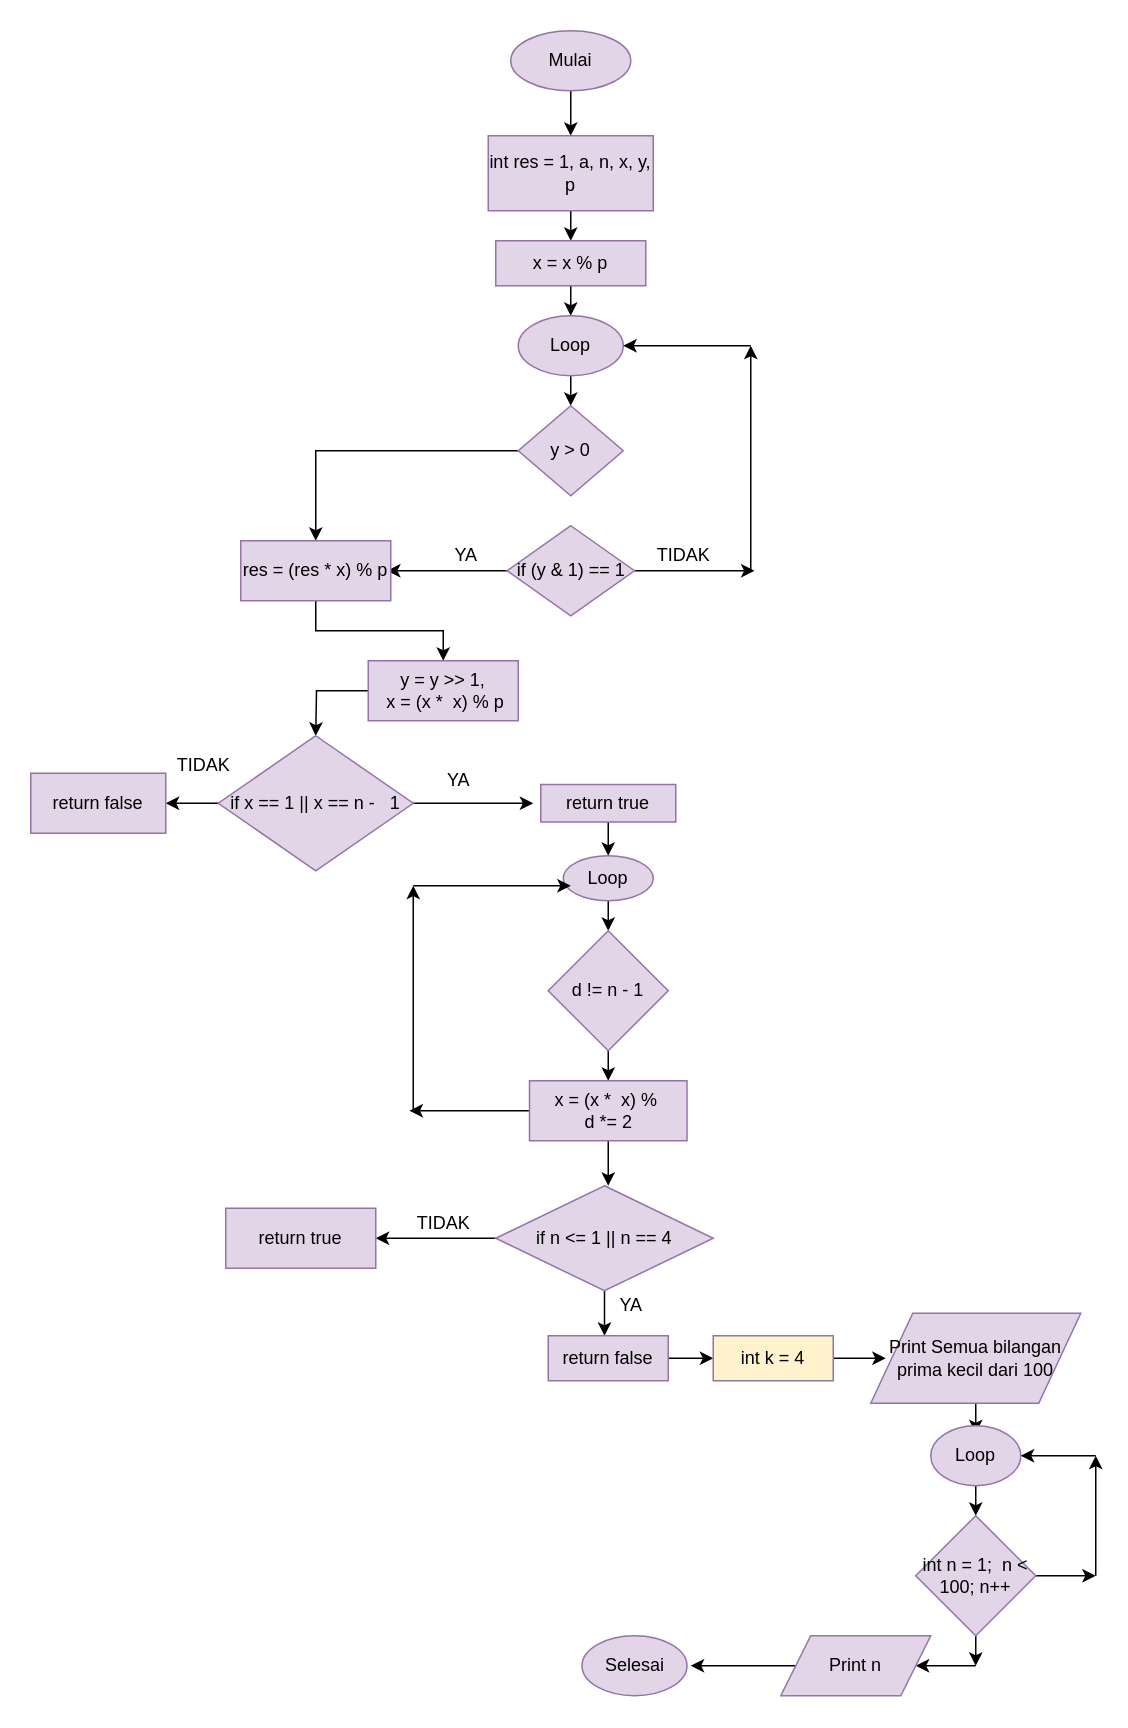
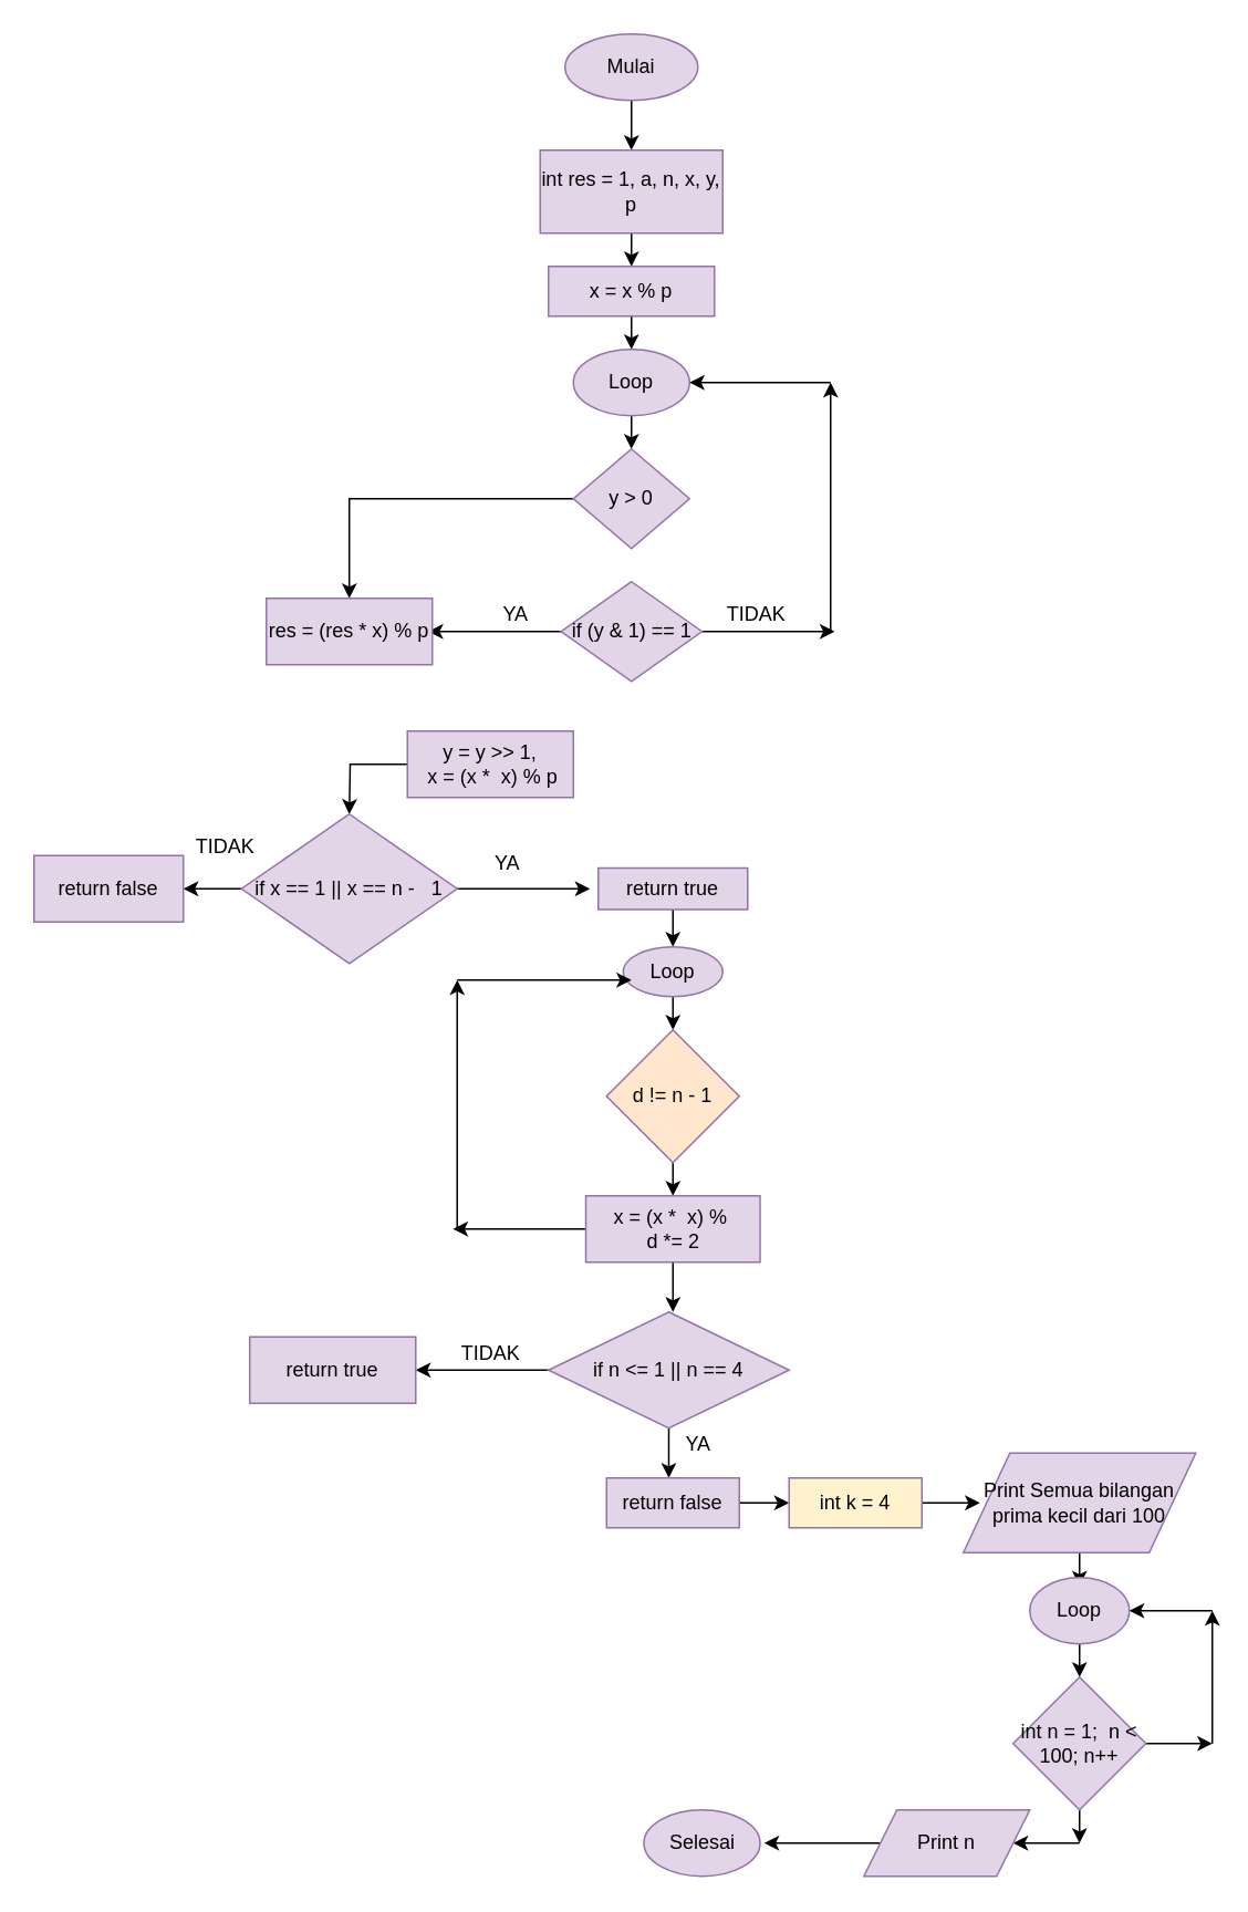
  <mxCell id="0" />
  <mxCell id="1" parent="0" />
  <mxCell id="2" style="edgeStyle=orthogonalEdgeStyle;rounded=0;orthogonalLoop=1;jettySize=auto;html=1;" edge="1" parent="1" source="3"><mxGeometry relative="1" as="geometry"><mxPoint x="380" y="90" as="targetPoint" /></mxGeometry></mxCell>
  <mxCell id="3" value="Mulai" style="ellipse;whiteSpace=wrap;html=1;fillColor=#e1d5e7;strokeColor=#9673a6;" vertex="1" parent="1"><mxGeometry x="340" y="20" width="80" height="40" as="geometry" /></mxCell>
  <mxCell id="4" value="" style="edgeStyle=orthogonalEdgeStyle;rounded=0;orthogonalLoop=1;jettySize=auto;html=1;" edge="1" parent="1" source="5"><mxGeometry relative="1" as="geometry"><mxPoint x="380" y="160" as="targetPoint" /></mxGeometry></mxCell>
  <mxCell id="5" value="int res = 1, a, n, x, y, p" style="rounded=0;whiteSpace=wrap;html=1;fillColor=#e1d5e7;strokeColor=#9673a6;" vertex="1" parent="1"><mxGeometry x="325" y="90" width="110" height="50" as="geometry" /></mxCell>
  <mxCell id="6" value="" style="edgeStyle=orthogonalEdgeStyle;rounded=0;orthogonalLoop=1;jettySize=auto;html=1;" edge="1" parent="1" source="7"><mxGeometry relative="1" as="geometry"><mxPoint x="380" y="210" as="targetPoint" /></mxGeometry></mxCell>
  <mxCell id="7" value="x = x % p" style="rounded=0;whiteSpace=wrap;html=1;fillColor=#e1d5e7;strokeColor=#9673a6;" vertex="1" parent="1"><mxGeometry x="330" y="160" width="100" height="30" as="geometry" /></mxCell>
  <mxCell id="8" value="" style="edgeStyle=orthogonalEdgeStyle;rounded=0;orthogonalLoop=1;jettySize=auto;html=1;" edge="1" parent="1" source="9"><mxGeometry relative="1" as="geometry"><mxPoint x="380" y="270" as="targetPoint" /></mxGeometry></mxCell>
  <mxCell id="9" value="Loop" style="ellipse;whiteSpace=wrap;html=1;fillColor=#e1d5e7;strokeColor=#9673a6;" vertex="1" parent="1"><mxGeometry x="345" y="210" width="70" height="40" as="geometry" /></mxCell>
  <mxCell id="10" value="" style="edgeStyle=orthogonalEdgeStyle;rounded=0;orthogonalLoop=1;jettySize=auto;html=1;" edge="1" parent="1" source="11" target="17"><mxGeometry relative="1" as="geometry" /></mxCell>
  <mxCell id="11" value="y &amp;gt; 0" style="rhombus;whiteSpace=wrap;html=1;fillColor=#e1d5e7;strokeColor=#9673a6;" vertex="1" parent="1"><mxGeometry x="345" y="270" width="70" height="60" as="geometry" /></mxCell>
  <mxCell id="12" value="" style="edgeStyle=orthogonalEdgeStyle;rounded=0;orthogonalLoop=1;jettySize=auto;html=1;" edge="1" parent="1" source="14"><mxGeometry relative="1" as="geometry"><mxPoint x="257.5" y="380" as="targetPoint" /></mxGeometry></mxCell>
  <mxCell id="13" value="" style="edgeStyle=orthogonalEdgeStyle;rounded=0;orthogonalLoop=1;jettySize=auto;html=1;" edge="1" parent="1" source="14"><mxGeometry relative="1" as="geometry"><mxPoint x="502.5" y="380" as="targetPoint" /></mxGeometry></mxCell>
  <mxCell id="14" value="if&amp;nbsp;(y &amp;amp; 1) == 1" style="rhombus;whiteSpace=wrap;html=1;fillColor=#e1d5e7;strokeColor=#9673a6;" vertex="1" parent="1"><mxGeometry x="337.5" y="350" width="85" height="60" as="geometry" /></mxCell>
  <mxCell id="15" value="YA" style="text;html=1;align=center;verticalAlign=middle;resizable=0;points=[];autosize=1;" vertex="1" parent="1"><mxGeometry x="295" y="360" width="30" height="20" as="geometry" /></mxCell>
- <mxCell id="16" value="" style="edgeStyle=orthogonalEdgeStyle;rounded=0;orthogonalLoop=1;jettySize=auto;html=1;" edge="1" parent="1" source="17" target="19"><mxGeometry relative="1" as="geometry" /></mxCell>
  <mxCell id="17" value="res = (res * x) % p" style="rounded=0;whiteSpace=wrap;html=1;fillColor=#e1d5e7;strokeColor=#9673a6;" vertex="1" parent="1"><mxGeometry x="160" y="360" width="100" height="40" as="geometry" /></mxCell>
  <mxCell id="18" value="" style="edgeStyle=orthogonalEdgeStyle;rounded=0;orthogonalLoop=1;jettySize=auto;html=1;" edge="1" parent="1" source="19"><mxGeometry relative="1" as="geometry"><mxPoint x="210" y="490" as="targetPoint" /></mxGeometry></mxCell>
  <mxCell id="19" value="&lt;div&gt;y = y &amp;gt;&amp;gt; 1,&lt;/div&gt;&lt;div&gt;&lt;span&gt;&amp;nbsp;x = (x *&amp;nbsp; x) % p&lt;/span&gt;&lt;/div&gt;" style="rounded=0;whiteSpace=wrap;html=1;fillColor=#e1d5e7;strokeColor=#9673a6;" vertex="1" parent="1"><mxGeometry x="245" y="440" width="100" height="40" as="geometry" /></mxCell>
  <mxCell id="20" value="" style="edgeStyle=orthogonalEdgeStyle;rounded=0;orthogonalLoop=1;jettySize=auto;html=1;" edge="1" parent="1" source="22"><mxGeometry relative="1" as="geometry"><mxPoint x="110" y="535" as="targetPoint" /></mxGeometry></mxCell>
  <mxCell id="21" value="" style="edgeStyle=orthogonalEdgeStyle;rounded=0;orthogonalLoop=1;jettySize=auto;html=1;" edge="1" parent="1" source="22"><mxGeometry relative="1" as="geometry"><mxPoint x="355" y="535" as="targetPoint" /></mxGeometry></mxCell>
  <mxCell id="22" value="if&amp;nbsp;x == 1 || x == n -&amp;nbsp; &amp;nbsp;1" style="rhombus;whiteSpace=wrap;html=1;fillColor=#e1d5e7;strokeColor=#9673a6;" vertex="1" parent="1"><mxGeometry x="145" y="490" width="130" height="90" as="geometry" /></mxCell>
  <mxCell id="23" value="YA" style="text;html=1;align=center;verticalAlign=middle;resizable=0;points=[];autosize=1;" vertex="1" parent="1"><mxGeometry x="290" y="510" width="30" height="20" as="geometry" /></mxCell>
  <mxCell id="24" value="TIDAK" style="text;html=1;align=center;verticalAlign=middle;resizable=0;points=[];autosize=1;" vertex="1" parent="1"><mxGeometry x="110" y="500" width="50" height="20" as="geometry" /></mxCell>
  <mxCell id="25" value="" style="edgeStyle=orthogonalEdgeStyle;rounded=0;orthogonalLoop=1;jettySize=auto;html=1;" edge="1" parent="1" source="26"><mxGeometry relative="1" as="geometry"><mxPoint x="405" y="570" as="targetPoint" /></mxGeometry></mxCell>
  <mxCell id="26" value="return true" style="rounded=0;whiteSpace=wrap;html=1;fillColor=#e1d5e7;strokeColor=#9673a6;" vertex="1" parent="1"><mxGeometry x="360" y="522.5" width="90" height="25" as="geometry" /></mxCell>
  <mxCell id="27" value="return false" style="rounded=0;whiteSpace=wrap;html=1;fillColor=#e1d5e7;strokeColor=#9673a6;" vertex="1" parent="1"><mxGeometry x="20" y="515" width="90" height="40" as="geometry" /></mxCell>
  <mxCell id="28" value="" style="endArrow=classic;html=1;" edge="1" parent="1"><mxGeometry width="50" height="50" relative="1" as="geometry"><mxPoint x="500" y="380" as="sourcePoint" /><mxPoint x="500" y="230" as="targetPoint" /></mxGeometry></mxCell>
  <mxCell id="29" value="" style="endArrow=classic;html=1;entryX=1;entryY=0.5;entryDx=0;entryDy=0;" edge="1" parent="1" target="9"><mxGeometry width="50" height="50" relative="1" as="geometry"><mxPoint x="500" y="230" as="sourcePoint" /><mxPoint x="550" y="170" as="targetPoint" /></mxGeometry></mxCell>
  <mxCell id="30" value="TIDAK" style="text;html=1;align=center;verticalAlign=middle;resizable=0;points=[];autosize=1;" vertex="1" parent="1"><mxGeometry x="430" y="360" width="50" height="20" as="geometry" /></mxCell>
  <mxCell id="31" value="" style="edgeStyle=orthogonalEdgeStyle;rounded=0;orthogonalLoop=1;jettySize=auto;html=1;" edge="1" parent="1" source="32"><mxGeometry relative="1" as="geometry"><mxPoint x="405" y="620" as="targetPoint" /></mxGeometry></mxCell>
  <mxCell id="32" value="Loop" style="ellipse;whiteSpace=wrap;html=1;fillColor=#e1d5e7;strokeColor=#9673a6;" vertex="1" parent="1"><mxGeometry x="375" y="570" width="60" height="30" as="geometry" /></mxCell>
  <mxCell id="33" value="" style="edgeStyle=orthogonalEdgeStyle;rounded=0;orthogonalLoop=1;jettySize=auto;html=1;" edge="1" parent="1" source="34"><mxGeometry relative="1" as="geometry"><mxPoint x="405" y="720" as="targetPoint" /></mxGeometry></mxCell>
- <mxCell id="34" value="d != n - 1" style="rhombus;whiteSpace=wrap;html=1;fillColor=#e1d5e7;strokeColor=#9673a6;" vertex="1" parent="1"><mxGeometry x="365" y="620" width="80" height="80" as="geometry" /></mxCell>
+ <mxCell id="34" value="d != n - 1" style="rhombus;whiteSpace=wrap;html=1;fillColor=#ffe6cc;strokeColor=#9673a6;" vertex="1" parent="1"><mxGeometry x="365" y="620" width="80" height="80" as="geometry" /></mxCell>
  <mxCell id="35" value="" style="edgeStyle=orthogonalEdgeStyle;rounded=0;orthogonalLoop=1;jettySize=auto;html=1;" edge="1" parent="1" source="37"><mxGeometry relative="1" as="geometry"><mxPoint x="272.5" y="740" as="targetPoint" /></mxGeometry></mxCell>
  <mxCell id="36" value="" style="edgeStyle=orthogonalEdgeStyle;rounded=0;orthogonalLoop=1;jettySize=auto;html=1;" edge="1" parent="1" source="37"><mxGeometry relative="1" as="geometry"><mxPoint x="405" y="790" as="targetPoint" /></mxGeometry></mxCell>
  <mxCell id="37" value="&lt;div&gt;x = (x *&amp;nbsp; x) %&amp;nbsp;&lt;/div&gt;&lt;div&gt;&lt;span&gt;d *= 2&lt;/span&gt;&lt;/div&gt;" style="rounded=0;whiteSpace=wrap;html=1;fillColor=#e1d5e7;strokeColor=#9673a6;" vertex="1" parent="1"><mxGeometry x="352.5" y="720" width="105" height="40" as="geometry" /></mxCell>
  <mxCell id="38" value="" style="endArrow=classic;html=1;" edge="1" parent="1"><mxGeometry width="50" height="50" relative="1" as="geometry"><mxPoint x="275" y="740" as="sourcePoint" /><mxPoint x="275" y="590" as="targetPoint" /></mxGeometry></mxCell>
  <mxCell id="39" value="" style="endArrow=classic;html=1;" edge="1" parent="1"><mxGeometry width="50" height="50" relative="1" as="geometry"><mxPoint x="275" y="590" as="sourcePoint" /><mxPoint x="380" y="590" as="targetPoint" /></mxGeometry></mxCell>
  <mxCell id="40" value="" style="edgeStyle=orthogonalEdgeStyle;rounded=0;orthogonalLoop=1;jettySize=auto;html=1;" edge="1" parent="1" source="42"><mxGeometry relative="1" as="geometry"><mxPoint x="250" y="825" as="targetPoint" /></mxGeometry></mxCell>
  <mxCell id="41" value="" style="edgeStyle=orthogonalEdgeStyle;rounded=0;orthogonalLoop=1;jettySize=auto;html=1;" edge="1" parent="1" source="42"><mxGeometry relative="1" as="geometry"><mxPoint x="402.5" y="890" as="targetPoint" /></mxGeometry></mxCell>
  <mxCell id="42" value="if&amp;nbsp;n &amp;lt;= 1 || n == 4" style="rhombus;whiteSpace=wrap;html=1;fillColor=#e1d5e7;strokeColor=#9673a6;" vertex="1" parent="1"><mxGeometry x="330" y="790" width="145" height="70" as="geometry" /></mxCell>
  <mxCell id="43" value="return true" style="rounded=0;whiteSpace=wrap;html=1;fillColor=#e1d5e7;strokeColor=#9673a6;" vertex="1" parent="1"><mxGeometry x="150" y="805" width="100" height="40" as="geometry" /></mxCell>
  <mxCell id="44" value="TIDAK" style="text;html=1;align=center;verticalAlign=middle;resizable=0;points=[];autosize=1;" vertex="1" parent="1"><mxGeometry x="270" y="805" width="50" height="20" as="geometry" /></mxCell>
  <mxCell id="45" value="" style="edgeStyle=orthogonalEdgeStyle;rounded=0;orthogonalLoop=1;jettySize=auto;html=1;" edge="1" parent="1" source="46" target="48"><mxGeometry relative="1" as="geometry" /></mxCell>
  <mxCell id="46" value="return false" style="rounded=0;whiteSpace=wrap;html=1;fillColor=#e1d5e7;strokeColor=#9673a6;" vertex="1" parent="1"><mxGeometry x="365" y="890" width="80" height="30" as="geometry" /></mxCell>
  <mxCell id="47" value="" style="edgeStyle=orthogonalEdgeStyle;rounded=0;orthogonalLoop=1;jettySize=auto;html=1;" edge="1" parent="1" source="48"><mxGeometry relative="1" as="geometry"><mxPoint x="590" y="905" as="targetPoint" /></mxGeometry></mxCell>
  <mxCell id="48" value="int k = 4" style="rounded=0;whiteSpace=wrap;html=1;fillColor=#fff2cc;strokeColor=#9673a6;" vertex="1" parent="1"><mxGeometry x="475" y="890" width="80" height="30" as="geometry" /></mxCell>
  <mxCell id="49" value="YA" style="text;html=1;align=center;verticalAlign=middle;resizable=0;points=[];autosize=1;" vertex="1" parent="1"><mxGeometry x="405" y="860" width="30" height="20" as="geometry" /></mxCell>
  <mxCell id="50" value="" style="edgeStyle=orthogonalEdgeStyle;rounded=0;orthogonalLoop=1;jettySize=auto;html=1;" edge="1" parent="1" source="51"><mxGeometry relative="1" as="geometry"><mxPoint x="650" y="955" as="targetPoint" /></mxGeometry></mxCell>
  <mxCell id="51" value="Print&amp;nbsp;Semua bilangan prima kecil dari 100" style="shape=parallelogram;perimeter=parallelogramPerimeter;whiteSpace=wrap;html=1;fillColor=#e1d5e7;strokeColor=#9673a6;" vertex="1" parent="1"><mxGeometry x="580" y="875" width="140" height="60" as="geometry" /></mxCell>
  <mxCell id="52" value="" style="edgeStyle=orthogonalEdgeStyle;rounded=0;orthogonalLoop=1;jettySize=auto;html=1;" edge="1" parent="1" source="53"><mxGeometry relative="1" as="geometry"><mxPoint x="650" y="1010" as="targetPoint" /></mxGeometry></mxCell>
  <mxCell id="53" value="Loop" style="ellipse;whiteSpace=wrap;html=1;fillColor=#e1d5e7;strokeColor=#9673a6;" vertex="1" parent="1"><mxGeometry x="620" y="950" width="60" height="40" as="geometry" /></mxCell>
  <mxCell id="54" value="" style="edgeStyle=orthogonalEdgeStyle;rounded=0;orthogonalLoop=1;jettySize=auto;html=1;" edge="1" parent="1" source="56"><mxGeometry relative="1" as="geometry"><mxPoint x="650" y="1110" as="targetPoint" /></mxGeometry></mxCell>
  <mxCell id="55" value="" style="edgeStyle=orthogonalEdgeStyle;rounded=0;orthogonalLoop=1;jettySize=auto;html=1;" edge="1" parent="1" source="56"><mxGeometry relative="1" as="geometry"><mxPoint x="730" y="1050" as="targetPoint" /></mxGeometry></mxCell>
  <mxCell id="56" value="int n = 1;&amp;nbsp; n &amp;lt; 100; n++" style="rhombus;whiteSpace=wrap;html=1;fillColor=#e1d5e7;strokeColor=#9673a6;" vertex="1" parent="1"><mxGeometry x="610" y="1010" width="80" height="80" as="geometry" /></mxCell>
  <mxCell id="57" value="" style="endArrow=classic;html=1;" edge="1" parent="1"><mxGeometry width="50" height="50" relative="1" as="geometry"><mxPoint x="650" y="1110" as="sourcePoint" /><mxPoint x="610" y="1110" as="targetPoint" /></mxGeometry></mxCell>
  <mxCell id="58" value="" style="endArrow=classic;html=1;" edge="1" parent="1"><mxGeometry width="50" height="50" relative="1" as="geometry"><mxPoint x="730" y="1050" as="sourcePoint" /><mxPoint x="730" y="970" as="targetPoint" /></mxGeometry></mxCell>
  <mxCell id="59" value="" style="endArrow=classic;html=1;entryX=1;entryY=0.5;entryDx=0;entryDy=0;" edge="1" parent="1" target="53"><mxGeometry width="50" height="50" relative="1" as="geometry"><mxPoint x="730" y="970" as="sourcePoint" /><mxPoint x="780" y="920" as="targetPoint" /></mxGeometry></mxCell>
  <mxCell id="60" value="" style="edgeStyle=orthogonalEdgeStyle;rounded=0;orthogonalLoop=1;jettySize=auto;html=1;" edge="1" parent="1" source="61"><mxGeometry relative="1" as="geometry"><mxPoint x="460" y="1110" as="targetPoint" /></mxGeometry></mxCell>
  <mxCell id="61" value="Print n" style="shape=parallelogram;perimeter=parallelogramPerimeter;whiteSpace=wrap;html=1;fillColor=#e1d5e7;strokeColor=#9673a6;" vertex="1" parent="1"><mxGeometry x="520" y="1090" width="100" height="40" as="geometry" /></mxCell>
  <mxCell id="62" value="Selesai" style="ellipse;whiteSpace=wrap;html=1;fillColor=#e1d5e7;strokeColor=#9673a6;" vertex="1" parent="1"><mxGeometry x="387.5" y="1090" width="70" height="40" as="geometry" /></mxCell>
